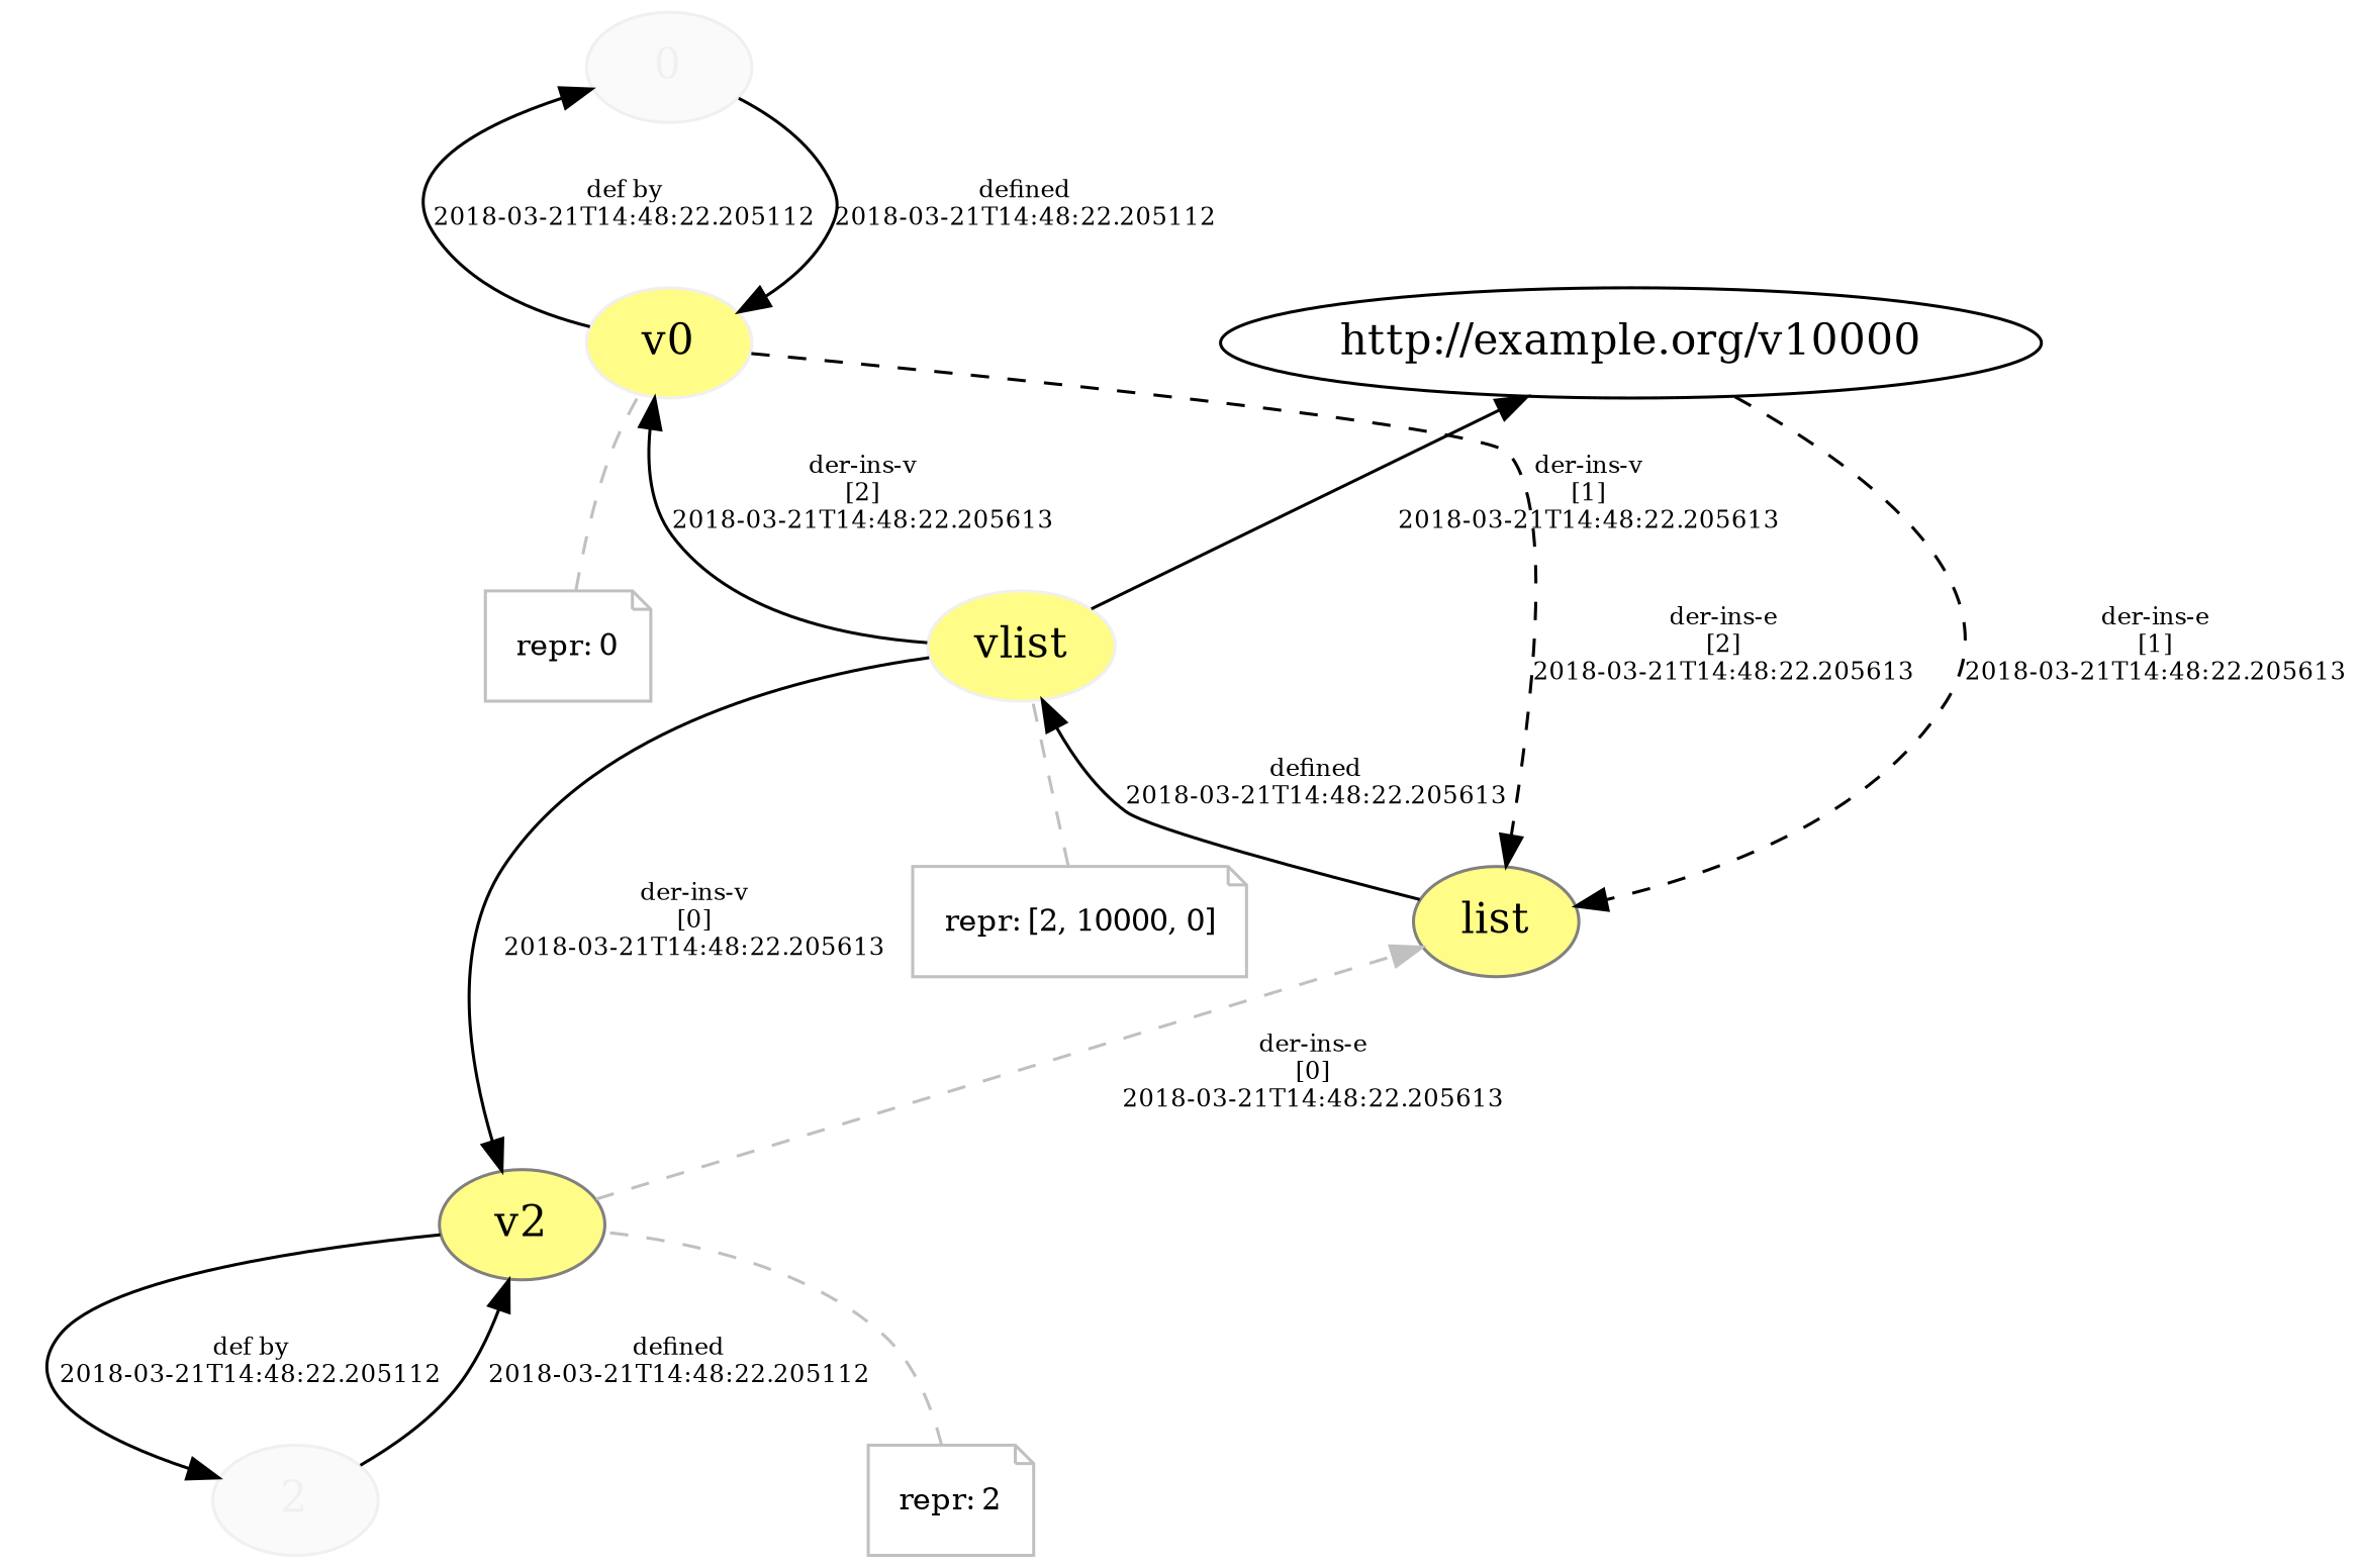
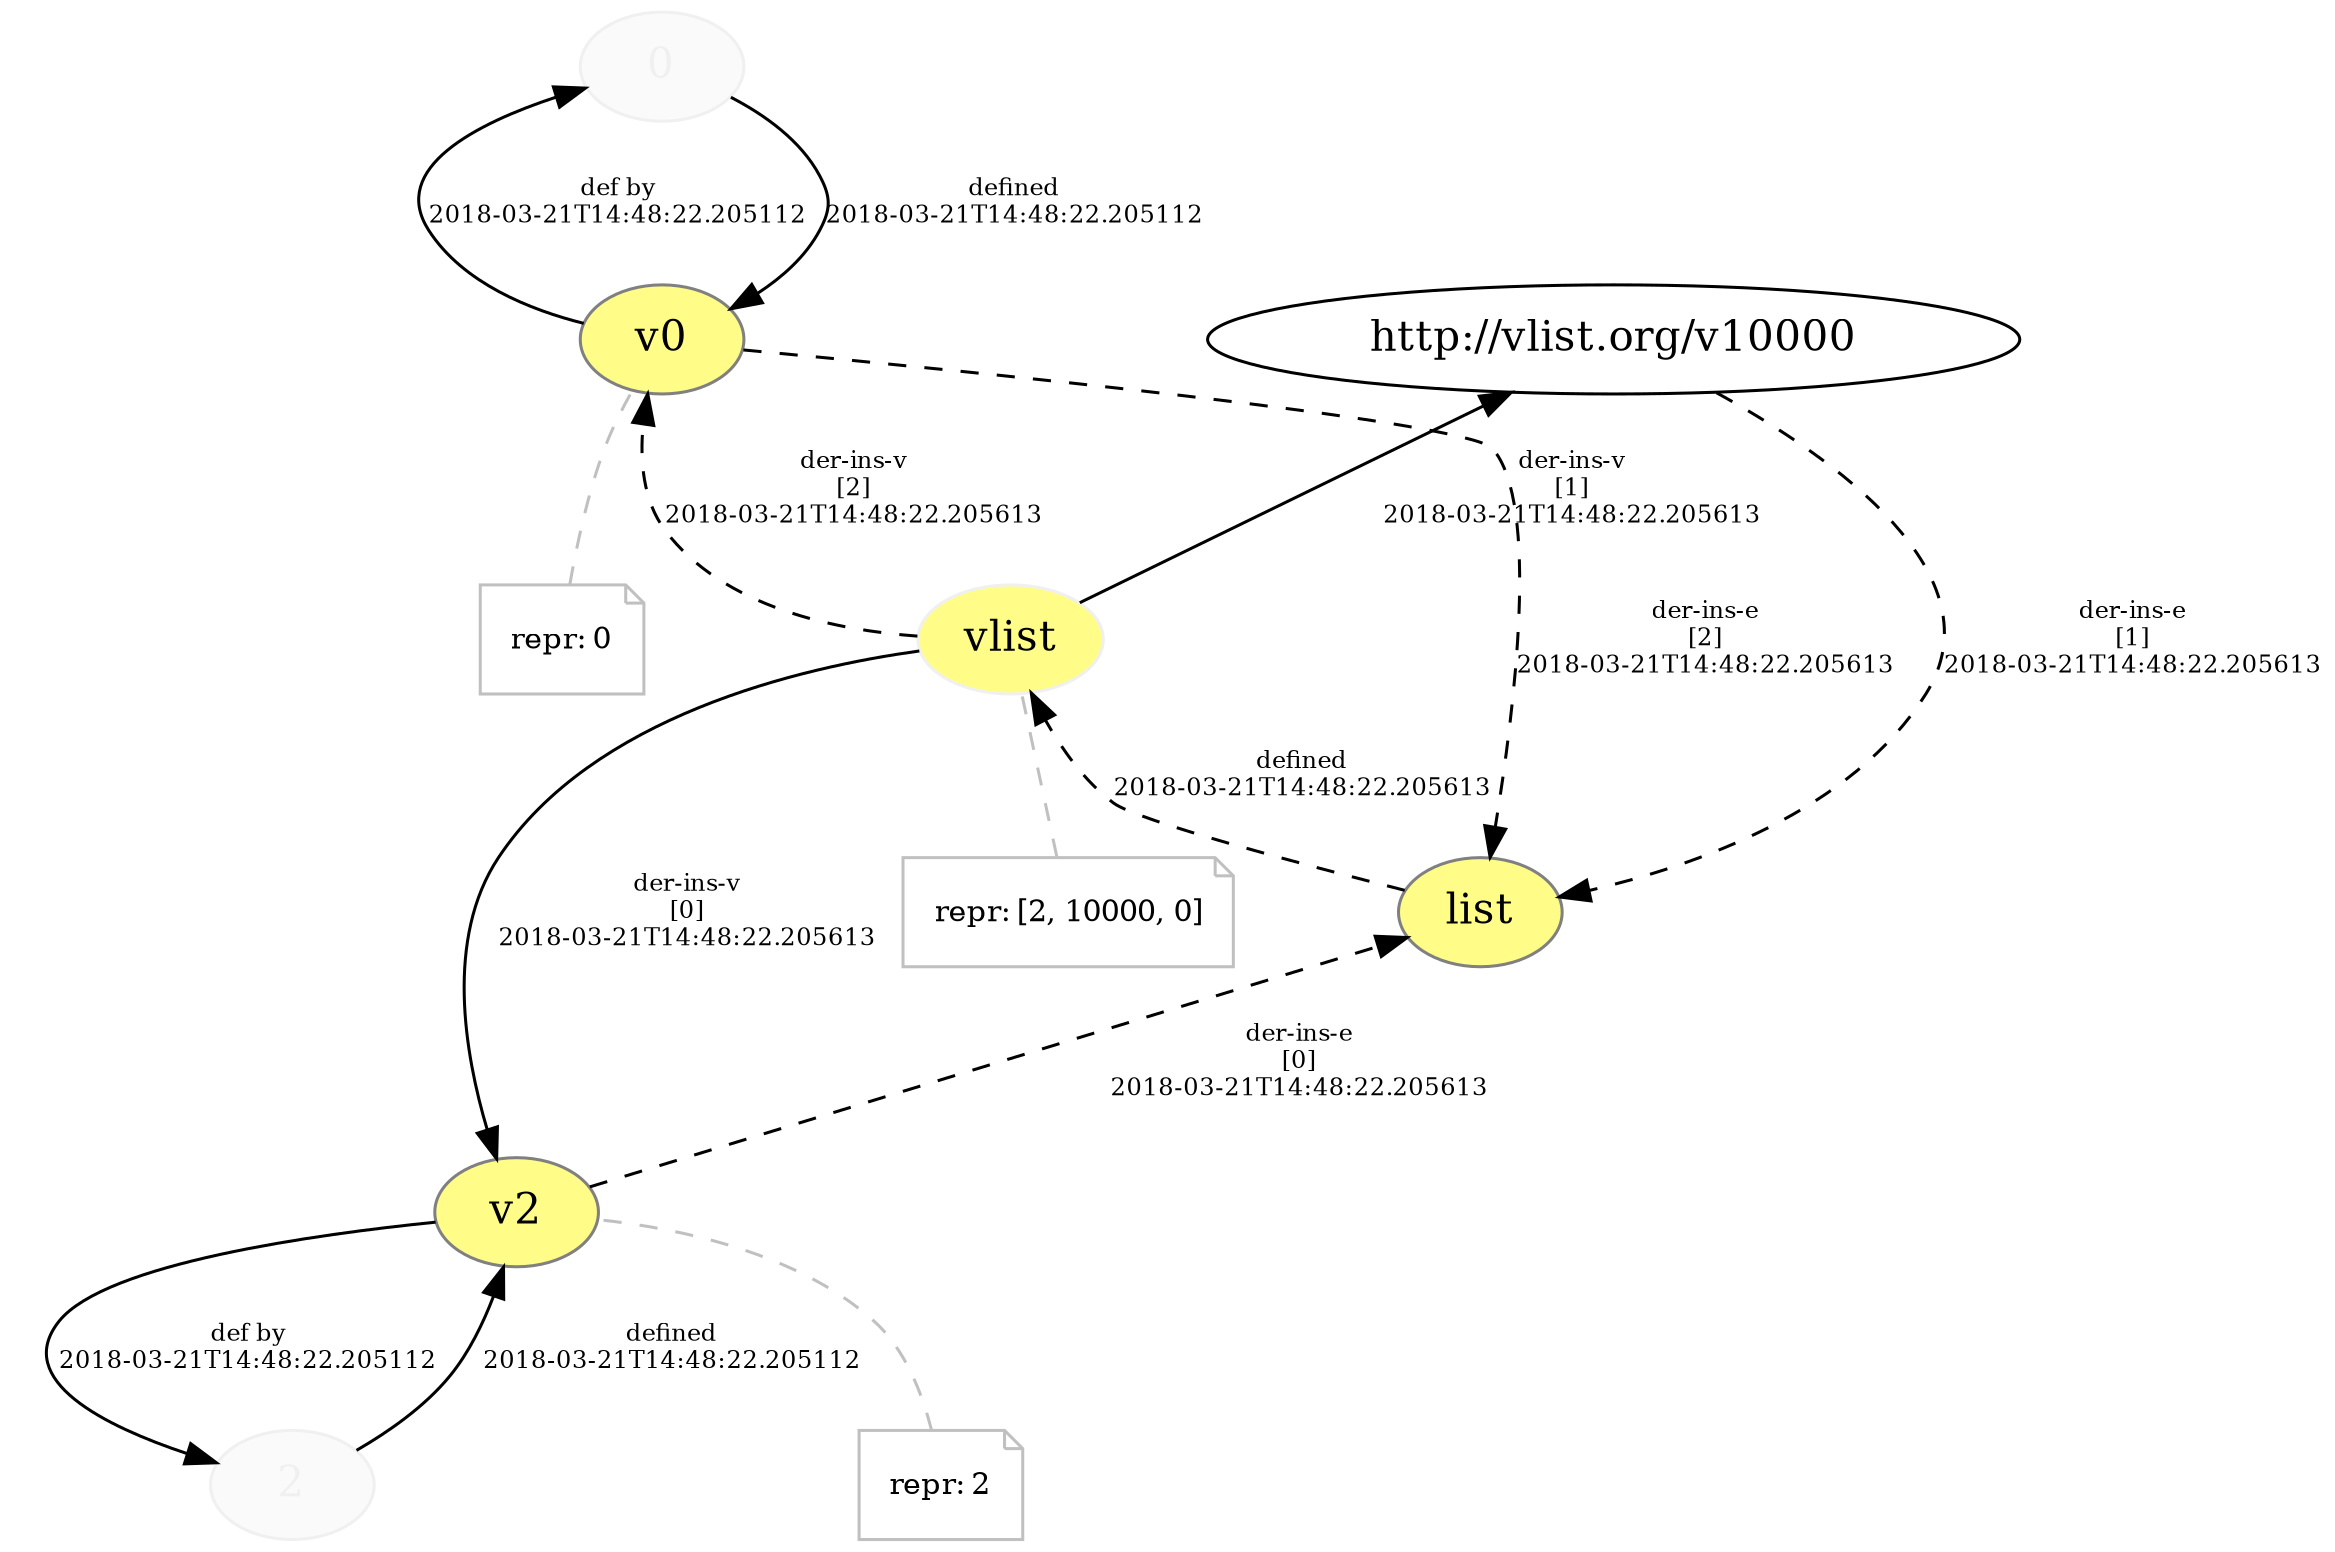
  digraph {
    rankdir=BT
    node [color="#F0F0F0" style=filled]
    edge [angle=60.0 distance=1.5 fontsize=8 rotation=20]
    n1 [fillcolor="#FAFAFA" fontcolor="#F0F0F0" label=2]
    n2 [color="#808080" fillcolor="#FFFC87" label=v2]
    n3 [color="#808080" fillcolor="#FFFC87" label=list]
    n4 [fillcolor="#FFFC87" label=vlist]
    n5 [color=gray fontcolor=black fontsize=10 label=<<TABLE cellpadding="0" border="0"> 	<TR> 	    <TD align="left">repr:</TD> 	    <TD align="left">2</TD> 	</TR> </TABLE>> shape=note style=""]
    n6 [fillcolor="#FAFAFA" fontcolor="#F0F0F0" label=0]
-   n7 [fillcolor="#FFFC87" label=v0]
+   n7 [color="#808080" fillcolor="#FFFC87" label=v0]
    n8 [color=gray fontcolor=black fontsize=10 label=<<TABLE cellpadding="0" border="0"> 	<TR> 	    <TD align="left">repr:</TD> 	    <TD align="left">0</TD> 	</TR> </TABLE>> shape=note style=""]
-   "http://example.org/v10000" [color="" style=""]
+   "http://example.org/v10000" [label="http://vlist.org/v10000" color="" style=""]
    n10 [color=gray fontcolor=black fontsize=10 label=<<TABLE cellpadding="0" border="0"> 	<TR> 	    <TD align="left">repr:</TD> 	    <TD align="left">[2, 10000, 0]</TD> 	</TR> </TABLE>> shape=note style=""]
    n1 -> n2 [label="defined\n2018-03-21T14:48:22.205112"]
    n2 -> n1 [label="def by\n2018-03-21T14:48:22.205112"]
-   n2 -> n3 [label="der-ins-e\n[0]\n2018-03-21T14:48:22.205613" style=dashed color=gray]
-   n3 -> n4 [label="defined\n2018-03-21T14:48:22.205613"]
+   n2 -> n3 [label="der-ins-e\n[0]\n2018-03-21T14:48:22.205613" style=dashed]
+   n3 -> n4 [label="defined\n2018-03-21T14:48:22.205613" style=dashed]
    n4 -> n2 [label="der-ins-v\n[0]\n2018-03-21T14:48:22.205613"]
-   n4 -> n7 [label="der-ins-v\n[2]\n2018-03-21T14:48:22.205613"]
+   n4 -> n7 [label="der-ins-v\n[2]\n2018-03-21T14:48:22.205613" style=dashed]
    n4 -> "http://example.org/v10000" [label="der-ins-v\n[1]\n2018-03-21T14:48:22.205613"]
    n5 -> n2 [arrowhead=none color=gray style=dashed angle="" distance="" fontsize="" rotation=""]
    n6 -> n7 [label="defined\n2018-03-21T14:48:22.205112"]
    n7 -> n3 [label="der-ins-e\n[2]\n2018-03-21T14:48:22.205613" style=dashed]
    n7 -> n6 [label="def by\n2018-03-21T14:48:22.205112"]
    n8 -> n7 [arrowhead=none color=gray style=dashed angle="" distance="" fontsize="" rotation=""]
    "http://example.org/v10000" -> n3 [label="der-ins-e\n[1]\n2018-03-21T14:48:22.205613" style=dashed]
    n10 -> n4 [arrowhead=none color=gray style=dashed angle="" distance="" fontsize="" rotation=""]
  }
